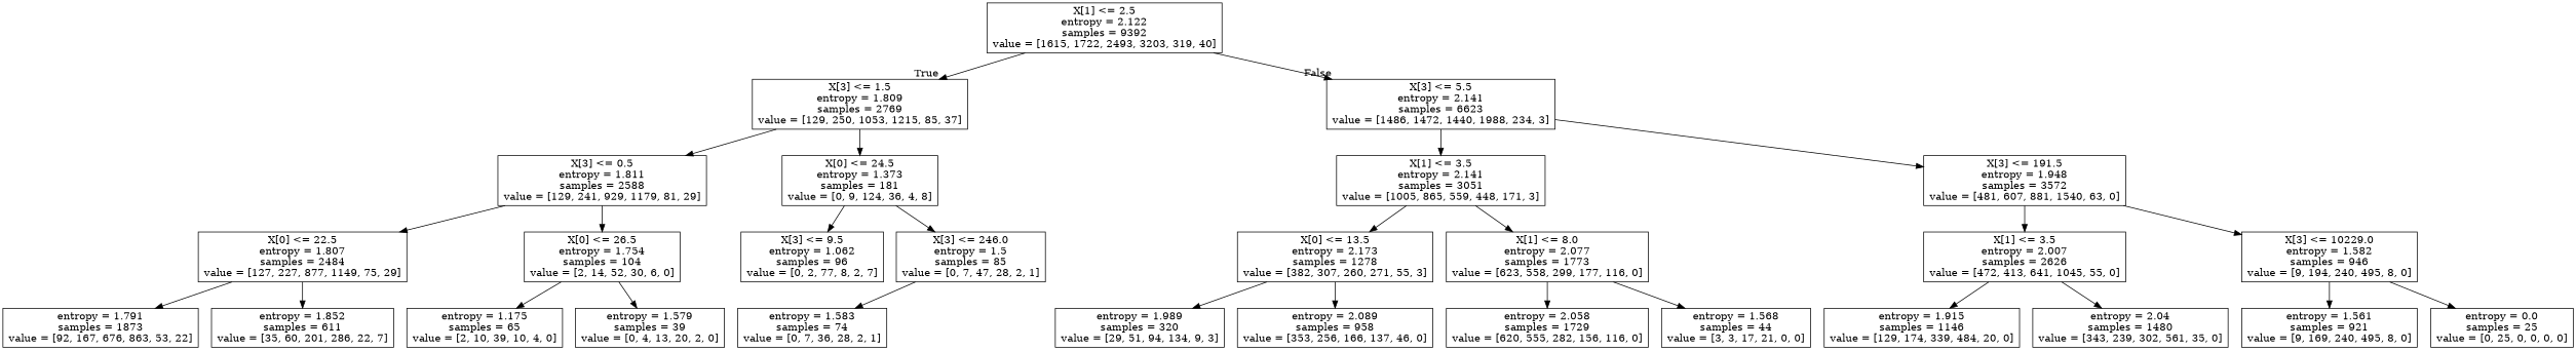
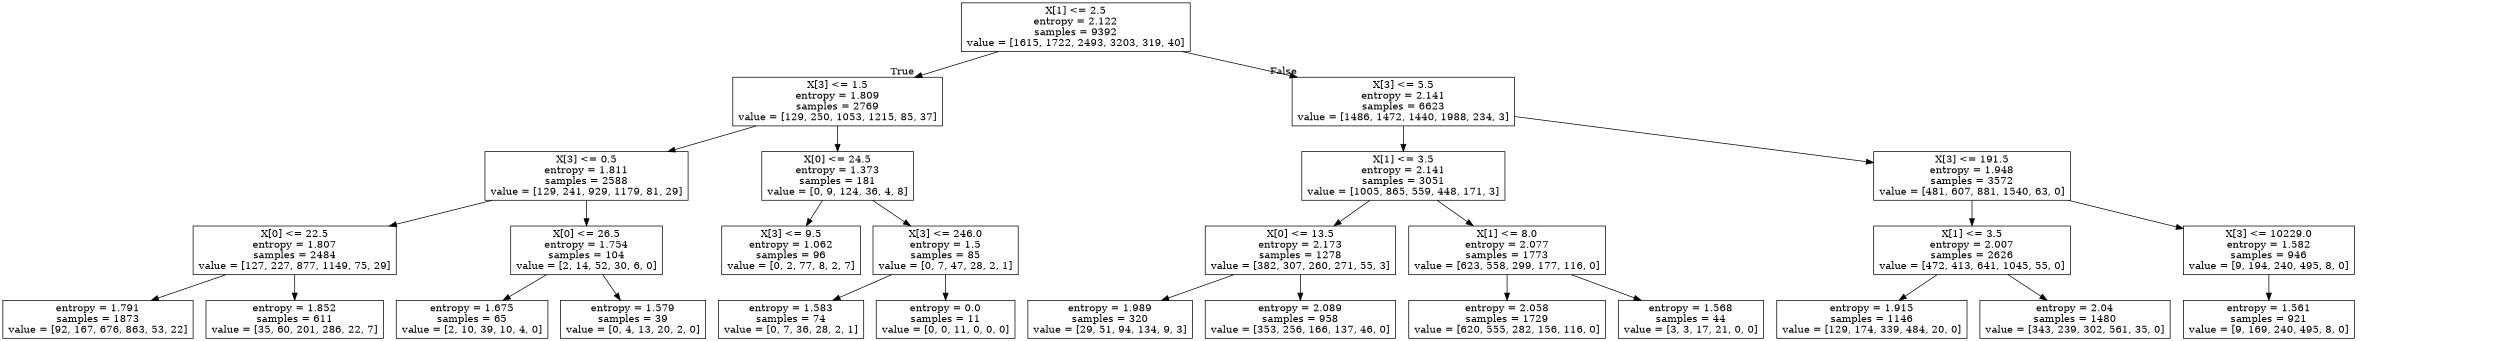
  digraph {
    node [shape=box]
    n1 [label="X[1] <= 2.5\nentropy = 2.122\nsamples = 9392\nvalue = [1615, 1722, 2493, 3203, 319, 40]"]
    n2 [label="X[3] <= 1.5\nentropy = 1.809\nsamples = 2769\nvalue = [129, 250, 1053, 1215, 85, 37]"]
    n3 [label="X[3] <= 5.5\nentropy = 2.141\nsamples = 6623\nvalue = [1486, 1472, 1440, 1988, 234, 3]"]
    n4 [label="X[3] <= 0.5\nentropy = 1.811\nsamples = 2588\nvalue = [129, 241, 929, 1179, 81, 29]"]
    n5 [label="X[0] <= 24.5\nentropy = 1.373\nsamples = 181\nvalue = [0, 9, 124, 36, 4, 8]"]
    n6 [label="X[1] <= 3.5\nentropy = 2.141\nsamples = 3051\nvalue = [1005, 865, 559, 448, 171, 3]"]
    n7 [label="X[3] <= 191.5\nentropy = 1.948\nsamples = 3572\nvalue = [481, 607, 881, 1540, 63, 0]"]
    n8 [label="X[0] <= 22.5\nentropy = 1.807\nsamples = 2484\nvalue = [127, 227, 877, 1149, 75, 29]"]
    n9 [label="X[0] <= 26.5\nentropy = 1.754\nsamples = 104\nvalue = [2, 14, 52, 30, 6, 0]"]
    n10 [label="X[3] <= 9.5\nentropy = 1.062\nsamples = 96\nvalue = [0, 2, 77, 8, 2, 7]"]
    n11 [label="X[3] <= 246.0\nentropy = 1.5\nsamples = 85\nvalue = [0, 7, 47, 28, 2, 1]"]
    n12 [label="entropy = 1.791\nsamples = 1873\nvalue = [92, 167, 676, 863, 53, 22]"]
    n13 [label="entropy = 1.852\nsamples = 611\nvalue = [35, 60, 201, 286, 22, 7]"]
-   n14 [label="entropy = 1.175\nsamples = 65\nvalue = [2, 10, 39, 10, 4, 0]"]
+   n14 [label="entropy = 1.675\nsamples = 65\nvalue = [2, 10, 39, 10, 4, 0]"]
    n15 [label="entropy = 1.579\nsamples = 39\nvalue = [0, 4, 13, 20, 2, 0]"]
    n16 [label="entropy = 1.583\nsamples = 74\nvalue = [0, 7, 36, 28, 2, 1]"]
+   n17 [label="entropy = 0.0\nsamples = 11\nvalue = [0, 0, 11, 0, 0, 0]"]
    n18 [label="X[0] <= 13.5\nentropy = 2.173\nsamples = 1278\nvalue = [382, 307, 260, 271, 55, 3]"]
    n19 [label="X[1] <= 8.0\nentropy = 2.077\nsamples = 1773\nvalue = [623, 558, 299, 177, 116, 0]"]
    n20 [label="X[1] <= 3.5\nentropy = 2.007\nsamples = 2626\nvalue = [472, 413, 641, 1045, 55, 0]"]
    n21 [label="X[3] <= 10229.0\nentropy = 1.582\nsamples = 946\nvalue = [9, 194, 240, 495, 8, 0]"]
    n22 [label="entropy = 1.989\nsamples = 320\nvalue = [29, 51, 94, 134, 9, 3]"]
    n23 [label="entropy = 2.089\nsamples = 958\nvalue = [353, 256, 166, 137, 46, 0]"]
    n24 [label="entropy = 2.058\nsamples = 1729\nvalue = [620, 555, 282, 156, 116, 0]"]
    n25 [label="entropy = 1.568\nsamples = 44\nvalue = [3, 3, 17, 21, 0, 0]"]
    n26 [label="entropy = 1.915\nsamples = 1146\nvalue = [129, 174, 339, 484, 20, 0]"]
    n27 [label="entropy = 2.04\nsamples = 1480\nvalue = [343, 239, 302, 561, 35, 0]"]
    n28 [label="entropy = 1.561\nsamples = 921\nvalue = [9, 169, 240, 495, 8, 0]"]
-   n29 [label="entropy = 0.0\nsamples = 25\nvalue = [0, 25, 0, 0, 0, 0]"]
    n1 -> n2 [headlabel=True labelangle=45 labeldistance=2.5]
    n1 -> n3 [headlabel=False labelangle=-45 labeldistance=2.5]
    n2 -> n4
    n2 -> n5
    n3 -> n6
    n3 -> n7
    n4 -> n8
    n4 -> n9
    n5 -> n10
    n5 -> n11
    n6 -> n18
    n6 -> n19
    n7 -> n20
    n7 -> n21
    n8 -> n12
    n8 -> n13
    n9 -> n14
    n9 -> n15
    n11 -> n16
+   n11 -> n17
    n18 -> n22
    n18 -> n23
    n19 -> n24
    n19 -> n25
    n20 -> n26
    n20 -> n27
    n21 -> n28
-   n21 -> n29
  }
